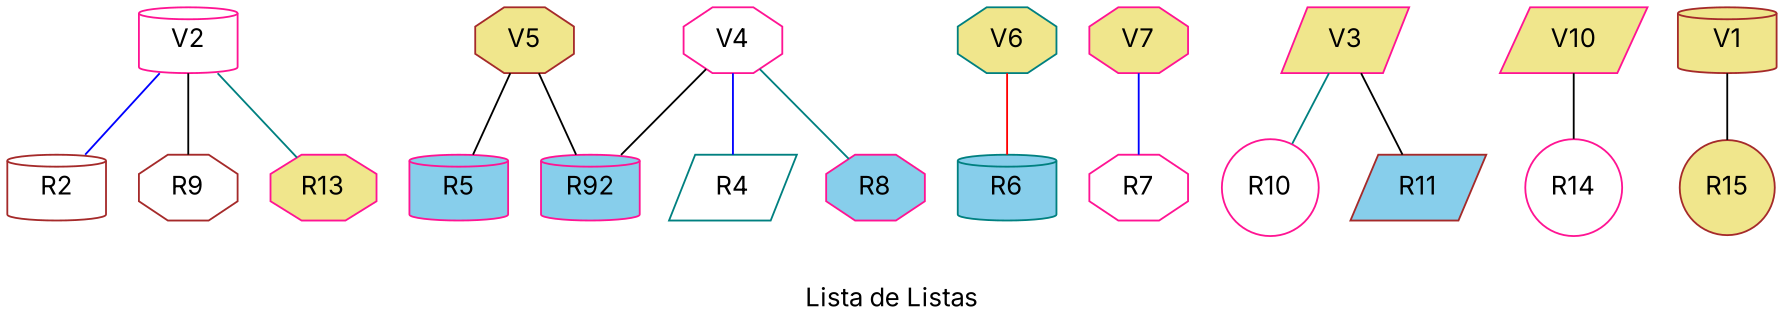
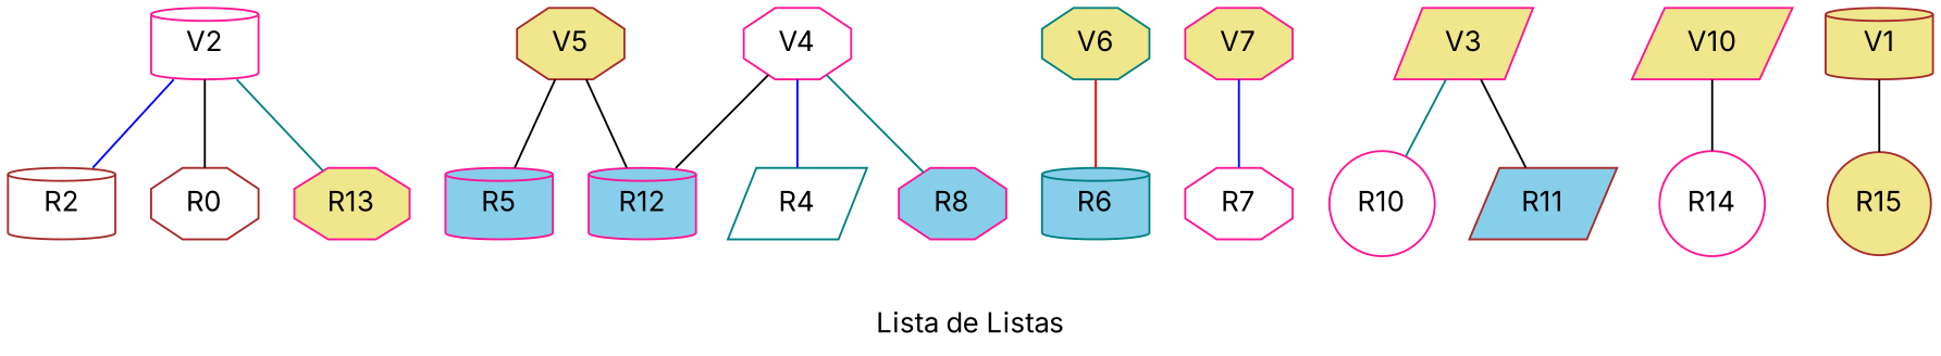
  graph {
    fontname=Inter
    label="Lista de Listas"
    rankdir=TB
    node [color=deeppink fillcolor=white fontname=Inter shape=octagon style=filled]
    edge [color=black fontname=Inter]
    n1 [color=brown label=R2 shape=cylinder]
-   n2 [fillcolor=skyblue label=R92 shape=cylinder]
+   n2 [fillcolor=skyblue label=R12 shape=cylinder]
    n3 [color=teal label=R4 shape=parallelogram]
    n4 [fillcolor=skyblue label=R5 shape=cylinder]
    n5 [color=teal fillcolor=skyblue label=R6 shape=cylinder]
    n6 [label=R7]
    n7 [fillcolor=skyblue label=R8]
-   n8 [color=brown label=R9]
+   n8 [color=brown label=R0]
    n9 [label=R10 shape=circle]
    n10 [color=brown fillcolor=skyblue label=R11 shape=parallelogram]
    n11 [fillcolor=khaki label=R13]
    n12 [label=R14 shape=circle]
    n13 [color=brown fillcolor=khaki label=R15 shape=circle]
    n14 [label=V2 shape=cylinder]
    n15 [color=brown fillcolor=khaki label=V5]
    n16 [label=V4]
    n17 [color=teal fillcolor=khaki label=V6]
    n18 [fillcolor=khaki label=V7]
    n19 [fillcolor=khaki label=V3 shape=parallelogram]
    n20 [fillcolor=khaki label=V10 shape=parallelogram]
    n21 [color=brown fillcolor=khaki label=V1 shape=cylinder]
    n14 -- n1 [color=blue]
    n14 -- n8
    n14 -- n11 [color=teal]
    n15 -- n2
    n15 -- n4
    n16 -- n2
    n16 -- n3 [color=blue]
    n16 -- n7 [color=teal]
    n17 -- n5 [color=red]
    n18 -- n6 [color=blue]
    n19 -- n9 [color=teal]
    n19 -- n10
    n20 -- n12
    n21 -- n13
  }
